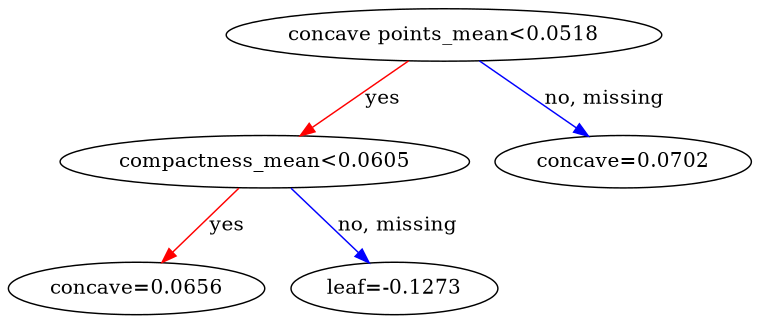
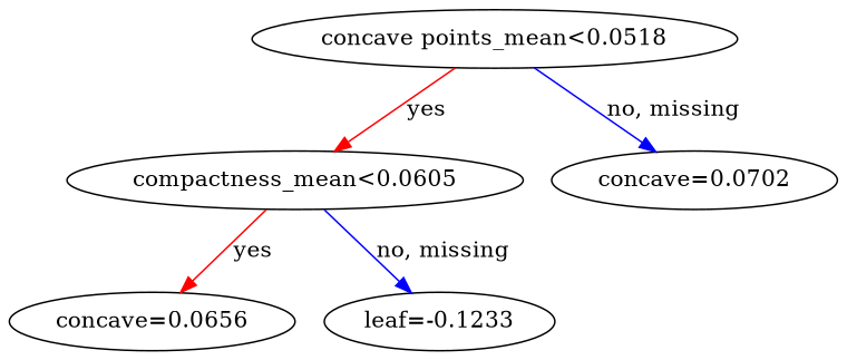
  digraph {
    rankdir=UD
    edge [color="#FF0000"]
    n1 [label="concave points_mean<0.0518"]
    n2 [label="compactness_mean<0.0605"]
    n3 [label="concave=0.0702"]
    n4 [label="concave=0.0656"]
-   n5 [label="leaf=-0.1273"]
+   n5 [label="leaf=-0.1233"]
    n1 -> n2 [label=yes]
    n1 -> n3 [color="#0000FF" label="no, missing"]
    n2 -> n4 [label=yes]
    n2 -> n5 [color="#0000FF" label="no, missing"]
  }
